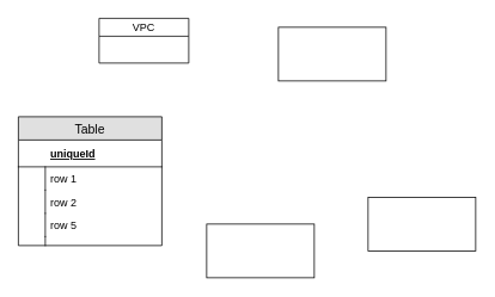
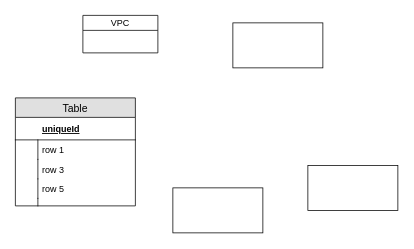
  <mxCell id="0" />
  <mxCell id="1" parent="0" />
  <mxCell id="2" value="" style="rounded=0;whiteSpace=wrap;html=1;" vertex="1" parent="1"><mxGeometry x="310" y="30" width="120" height="60" as="geometry" /></mxCell>
  <mxCell id="3" value="" style="rounded=0;whiteSpace=wrap;html=1;" vertex="1" parent="1"><mxGeometry x="410" y="220" width="120" height="60" as="geometry" /></mxCell>
  <mxCell id="4" value="" style="rounded=0;whiteSpace=wrap;html=1;" vertex="1" parent="1"><mxGeometry x="230" y="250" width="120" height="60" as="geometry" /></mxCell>
  <mxCell id="5" value="VPC" style="swimlane;fontStyle=0;childLayout=stackLayout;horizontal=1;startSize=20;fillColor=#ffffff;horizontalStack=0;resizeParent=1;resizeParentMax=0;resizeLast=0;collapsible=0;marginBottom=0;swimlaneFillColor=#ffffff;" vertex="1" parent="1"><mxGeometry x="110" y="20" width="100" height="50" as="geometry" /></mxCell>
  <mxCell id="6" value="Table" style="swimlane;fontStyle=0;childLayout=stackLayout;horizontal=1;startSize=26;fillColor=#e0e0e0;horizontalStack=0;resizeParent=1;resizeParentMax=0;resizeLast=0;collapsible=1;marginBottom=0;swimlaneFillColor=#ffffff;align=center;fontSize=14;" vertex="1" parent="1"><mxGeometry x="20" y="130" width="160" height="144" as="geometry" /></mxCell>
  <mxCell id="7" value="uniqueId" style="shape=partialRectangle;top=0;left=0;right=0;bottom=1;align=left;verticalAlign=middle;fillColor=none;spacingLeft=34;spacingRight=4;overflow=hidden;rotatable=0;points=[[0,0.5],[1,0.5]];portConstraint=eastwest;dropTarget=0;fontStyle=5;fontSize=12;" vertex="1" parent="6"><mxGeometry y="26" width="160" height="30" as="geometry" /></mxCell>
  <mxCell id="8" value="row 1" style="shape=partialRectangle;top=0;left=0;right=0;bottom=0;align=left;verticalAlign=top;fillColor=none;spacingLeft=34;spacingRight=4;overflow=hidden;rotatable=0;points=[[0,0.5],[1,0.5]];portConstraint=eastwest;dropTarget=0;fontSize=12;" vertex="1" parent="6"><mxGeometry y="56" width="160" height="26" as="geometry" /></mxCell>
  <mxCell id="9" value="" style="shape=partialRectangle;top=0;left=0;bottom=0;fillColor=none;align=left;verticalAlign=top;spacingLeft=4;spacingRight=4;overflow=hidden;rotatable=0;points=[];portConstraint=eastwest;part=1;fontSize=12;" vertex="1" connectable="0" parent="8"><mxGeometry width="30" height="26" as="geometry" /></mxCell>
- <mxCell id="10" value="row 2" style="shape=partialRectangle;top=0;left=0;right=0;bottom=0;align=left;verticalAlign=top;fillColor=none;spacingLeft=34;spacingRight=4;overflow=hidden;rotatable=0;points=[[0,0.5],[1,0.5]];portConstraint=eastwest;dropTarget=0;fontSize=12;" vertex="1" parent="6"><mxGeometry y="82" width="160" height="26" as="geometry" /></mxCell>
+ <mxCell id="10" value="row 3" style="shape=partialRectangle;top=0;left=0;right=0;bottom=0;align=left;verticalAlign=top;fillColor=none;spacingLeft=34;spacingRight=4;overflow=hidden;rotatable=0;points=[[0,0.5],[1,0.5]];portConstraint=eastwest;dropTarget=0;fontSize=12;" vertex="1" parent="6"><mxGeometry y="82" width="160" height="26" as="geometry" /></mxCell>
  <mxCell id="11" value="" style="shape=partialRectangle;top=0;left=0;bottom=0;fillColor=none;align=left;verticalAlign=top;spacingLeft=4;spacingRight=4;overflow=hidden;rotatable=0;points=[];portConstraint=eastwest;part=1;fontSize=12;" vertex="1" connectable="0" parent="10"><mxGeometry width="30" height="26" as="geometry" /></mxCell>
  <mxCell id="12" value="row 5" style="shape=partialRectangle;top=0;left=0;right=0;bottom=0;align=left;verticalAlign=top;fillColor=none;spacingLeft=34;spacingRight=4;overflow=hidden;rotatable=0;points=[[0,0.5],[1,0.5]];portConstraint=eastwest;dropTarget=0;fontSize=12;" vertex="1" parent="6"><mxGeometry y="108" width="160" height="26" as="geometry" /></mxCell>
  <mxCell id="13" value="" style="shape=partialRectangle;top=0;left=0;bottom=0;fillColor=none;align=left;verticalAlign=top;spacingLeft=4;spacingRight=4;overflow=hidden;rotatable=0;points=[];portConstraint=eastwest;part=1;fontSize=12;" vertex="1" connectable="0" parent="12"><mxGeometry width="30" height="26" as="geometry" /></mxCell>
  <mxCell id="14" value="" style="shape=partialRectangle;top=0;left=0;right=0;bottom=0;align=left;verticalAlign=top;fillColor=none;spacingLeft=34;spacingRight=4;overflow=hidden;rotatable=0;points=[[0,0.5],[1,0.5]];portConstraint=eastwest;dropTarget=0;fontSize=12;" vertex="1" parent="6"><mxGeometry y="134" width="160" height="10" as="geometry" /></mxCell>
  <mxCell id="15" value="" style="shape=partialRectangle;top=0;left=0;bottom=0;fillColor=none;align=left;verticalAlign=top;spacingLeft=4;spacingRight=4;overflow=hidden;rotatable=0;points=[];portConstraint=eastwest;part=1;fontSize=12;" vertex="1" connectable="0" parent="14"><mxGeometry width="30" height="10" as="geometry" /></mxCell>
